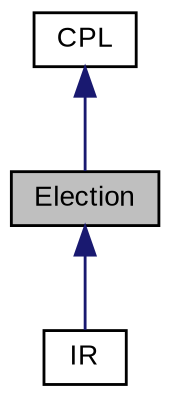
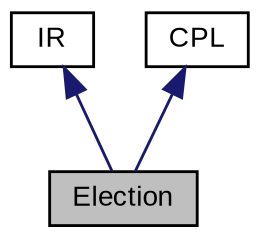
  digraph {
    fontname="Liberation Sans"
    node [color=black fillcolor=white fontname="Liberation Sans" fontsize=10 shape=record style=filled]
    edge [color=midnightblue dir=back fontname="Liberation Sans" fontsize=10 labelfontname=Helvetica labelfontsize=10 style=solid]
    n1 [fillcolor=grey75 fontcolor=black height=0.2 label=Election width=0.4]
    n2 [height=0.2 label=IR width=0.4]
    n3 [height=0.2 label=CPL width=0.4]
-   n1 -> n2
+   n2 -> n1
    n3 -> n1
  }
